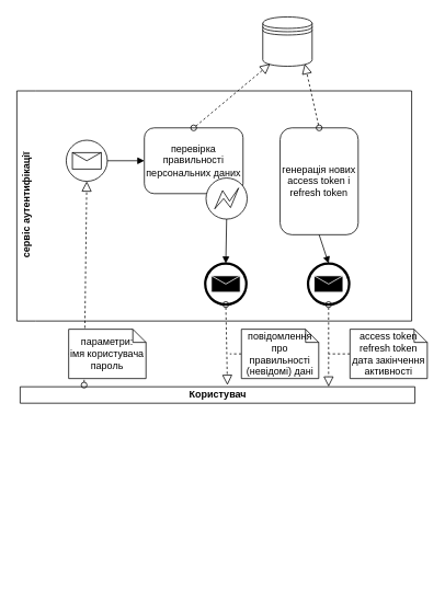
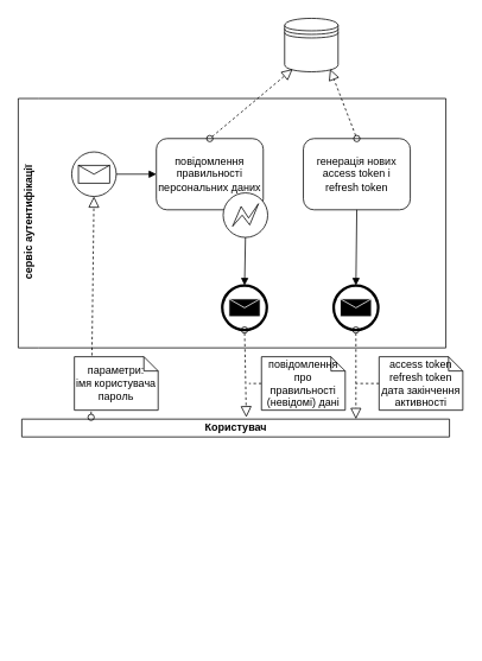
  <mxCell id="0" />
  <mxCell id="1" parent="0" />
  <mxCell id="2" value="сервіс аутентифікації" style="swimlane;html=1;horizontal=0;swimlaneLine=0;startSize=23;" vertex="1" parent="1"><mxGeometry x="20" y="110" width="480" height="280" as="geometry" /></mxCell>
  <mxCell id="3" value="" style="shape=mxgraph.bpmn.shape;html=1;verticalLabelPosition=bottom;labelBackgroundColor=#ffffff;verticalAlign=top;align=center;perimeter=ellipsePerimeter;outlineConnect=0;outline=standard;symbol=message;" vertex="1" parent="2"><mxGeometry x="60" y="60" width="50" height="50" as="geometry" /></mxCell>
- <mxCell id="4" value="перевірка правильності персональних даних" style="shape=ext;rounded=1;html=1;whiteSpace=wrap;" vertex="1" parent="2"><mxGeometry x="155" y="45" width="120" height="80" as="geometry" /></mxCell>
+ <mxCell id="4" value="повідомлення правильності персональних даних" style="shape=ext;rounded=1;html=1;whiteSpace=wrap;" vertex="1" parent="2"><mxGeometry x="155" y="45" width="120" height="80" as="geometry" /></mxCell>
  <mxCell id="5" value="" style="endArrow=block;endFill=1;endSize=6;html=1;exitX=1;exitY=0.5;exitDx=0;exitDy=0;entryX=0;entryY=0.5;entryDx=0;entryDy=0;" edge="1" parent="2" source="3" target="4"><mxGeometry width="100" relative="1" as="geometry"><mxPoint x="170" y="190" as="sourcePoint" /><mxPoint x="270" y="190" as="targetPoint" /></mxGeometry></mxCell>
  <mxCell id="6" value="" style="shape=mxgraph.bpmn.shape;html=1;verticalLabelPosition=bottom;labelBackgroundColor=#ffffff;verticalAlign=top;align=center;perimeter=ellipsePerimeter;outlineConnect=0;outline=eventInt;symbol=error;" vertex="1" parent="2"><mxGeometry x="230" y="106" width="50" height="50" as="geometry" /></mxCell>
- <mxCell id="7" value="генерація нових access token і &lt;br&gt;refresh token" style="shape=ext;rounded=1;html=1;whiteSpace=wrap;" vertex="1" parent="2"><mxGeometry x="320" y="45" width="95" height="130" as="geometry" /></mxCell>
+ <mxCell id="7" value="генерація нових access token і &lt;br&gt;refresh token" style="shape=ext;rounded=1;html=1;whiteSpace=wrap;" vertex="1" parent="2"><mxGeometry x="320" y="45" width="120" height="80" as="geometry" /></mxCell>
  <mxCell id="8" value="" style="shape=datastore;whiteSpace=wrap;html=1;" vertex="1" parent="1"><mxGeometry x="319" y="20" width="60" height="60" as="geometry" /></mxCell>
  <mxCell id="9" value="Користувач" style="swimlane;html=1;horizontal=0;startSize=20;rotation=90;" vertex="1" parent="1"><mxGeometry x="254" y="240" width="20" height="480" as="geometry" /></mxCell>
  <mxCell id="10" value="" style="startArrow=oval;startFill=0;startSize=7;endArrow=block;endFill=0;endSize=10;dashed=1;html=1;entryX=0.5;entryY=1;entryDx=0;entryDy=0;exitX=-0.1;exitY=0.838;exitDx=0;exitDy=0;exitPerimeter=0;" edge="1" parent="1" source="9" target="3"><mxGeometry width="100" relative="1" as="geometry"><mxPoint x="105" y="390" as="sourcePoint" /><mxPoint x="105" y="240" as="targetPoint" /></mxGeometry></mxCell>
  <mxCell id="11" value="" style="shape=mxgraph.bpmn.shape;html=1;verticalLabelPosition=bottom;labelBackgroundColor=#ffffff;verticalAlign=top;align=center;perimeter=ellipsePerimeter;outlineConnect=0;outline=end;symbol=message;" vertex="1" parent="1"><mxGeometry x="249" y="320" width="50" height="50" as="geometry" /></mxCell>
  <mxCell id="12" value="" style="shape=mxgraph.bpmn.shape;html=1;verticalLabelPosition=bottom;labelBackgroundColor=#ffffff;verticalAlign=top;align=center;perimeter=ellipsePerimeter;outlineConnect=0;outline=end;symbol=message;" vertex="1" parent="1"><mxGeometry x="374" y="320" width="50" height="50" as="geometry" /></mxCell>
  <mxCell id="13" value="" style="startArrow=oval;startFill=0;startSize=7;endArrow=block;endFill=0;endSize=10;dashed=1;html=1;exitX=0.5;exitY=0;exitDx=0;exitDy=0;entryX=0.85;entryY=0.95;entryDx=0;entryDy=0;entryPerimeter=0;" edge="1" parent="1" source="7" target="8"><mxGeometry width="100" relative="1" as="geometry"><mxPoint x="449" y="80" as="sourcePoint" /><mxPoint x="549" y="80" as="targetPoint" /></mxGeometry></mxCell>
  <mxCell id="14" value="" style="endArrow=block;endFill=1;endSize=6;html=1;exitX=0.5;exitY=1;exitDx=0;exitDy=0;entryX=0.5;entryY=0;entryDx=0;entryDy=0;" edge="1" parent="1" source="6" target="11"><mxGeometry width="100" relative="1" as="geometry"><mxPoint x="319" y="270" as="sourcePoint" /><mxPoint x="419" y="270" as="targetPoint" /></mxGeometry></mxCell>
  <mxCell id="15" value="" style="startArrow=oval;startFill=0;startSize=7;endArrow=block;endFill=0;endSize=10;dashed=1;html=1;exitX=0.5;exitY=1;exitDx=0;exitDy=0;entryX=-0.1;entryY=0.475;entryDx=0;entryDy=0;entryPerimeter=0;" edge="1" parent="1" source="11" target="9"><mxGeometry width="100" relative="1" as="geometry"><mxPoint x="259" y="430" as="sourcePoint" /><mxPoint x="359" y="430" as="targetPoint" /></mxGeometry></mxCell>
  <mxCell id="16" value="" style="startArrow=oval;startFill=0;startSize=7;endArrow=block;endFill=0;endSize=10;dashed=1;html=1;exitX=0.5;exitY=1;exitDx=0;exitDy=0;" edge="1" parent="1" source="12"><mxGeometry width="100" relative="1" as="geometry"><mxPoint x="649" y="360" as="sourcePoint" /><mxPoint x="399" y="470" as="targetPoint" /></mxGeometry></mxCell>
  <mxCell id="17" value="" style="endArrow=block;endFill=1;endSize=6;html=1;exitX=0.5;exitY=1;exitDx=0;exitDy=0;entryX=0.5;entryY=0;entryDx=0;entryDy=0;" edge="1" parent="1" source="7" target="12"><mxGeometry width="100" relative="1" as="geometry"><mxPoint x="609" y="280" as="sourcePoint" /><mxPoint x="709" y="280" as="targetPoint" /></mxGeometry></mxCell>
  <mxCell id="18" style="edgeStyle=orthogonalEdgeStyle;rounded=0;orthogonalLoop=1;jettySize=auto;html=1;exitX=0;exitY=0.5;exitDx=0;exitDy=0;exitPerimeter=0;dashed=1;endArrow=none;endFill=0;" edge="1" parent="1" source="19"><mxGeometry relative="1" as="geometry"><mxPoint x="399" y="430" as="targetPoint" /></mxGeometry></mxCell>
  <mxCell id="19" value="access token&lt;br&gt;refresh token&lt;br&gt;дата закінчення активності&lt;br&gt;" style="shape=note;whiteSpace=wrap;size=16;html=1;" vertex="1" parent="1"><mxGeometry x="425" y="400" width="94" height="60" as="geometry" /></mxCell>
  <mxCell id="20" style="edgeStyle=orthogonalEdgeStyle;rounded=0;orthogonalLoop=1;jettySize=auto;html=1;exitX=0;exitY=0.5;exitDx=0;exitDy=0;exitPerimeter=0;endArrow=none;endFill=0;dashed=1;" edge="1" parent="1" source="21"><mxGeometry relative="1" as="geometry"><mxPoint x="99" y="430" as="targetPoint" /></mxGeometry></mxCell>
  <mxCell id="21" value="параметри:&lt;br&gt;імя користувача&lt;br&gt;пароль&lt;br&gt;" style="shape=note;whiteSpace=wrap;size=16;html=1;" vertex="1" parent="1"><mxGeometry x="83" y="400" width="94" height="60" as="geometry" /></mxCell>
  <mxCell id="22" style="edgeStyle=orthogonalEdgeStyle;rounded=0;orthogonalLoop=1;jettySize=auto;html=1;exitX=0;exitY=0.5;exitDx=0;exitDy=0;exitPerimeter=0;dashed=1;endArrow=none;endFill=0;" edge="1" parent="1" source="23"><mxGeometry relative="1" as="geometry"><mxPoint x="279" y="430" as="targetPoint" /></mxGeometry></mxCell>
  <mxCell id="23" value="повідомлення про правильності (невідомі) дані&lt;br&gt;" style="shape=note;whiteSpace=wrap;size=16;html=1;" vertex="1" parent="1"><mxGeometry x="293" y="400" width="94" height="60" as="geometry" /></mxCell>
  <mxCell id="24" value="" style="startArrow=oval;startFill=0;startSize=7;endArrow=block;endFill=0;endSize=10;dashed=1;html=1;exitX=0.5;exitY=0;exitDx=0;exitDy=0;entryX=0.15;entryY=0.95;entryDx=0;entryDy=0;entryPerimeter=0;" edge="1" parent="1" source="4" target="8"><mxGeometry width="100" relative="1" as="geometry"><mxPoint x="59" y="20" as="sourcePoint" /><mxPoint x="159" y="20" as="targetPoint" /></mxGeometry></mxCell>
